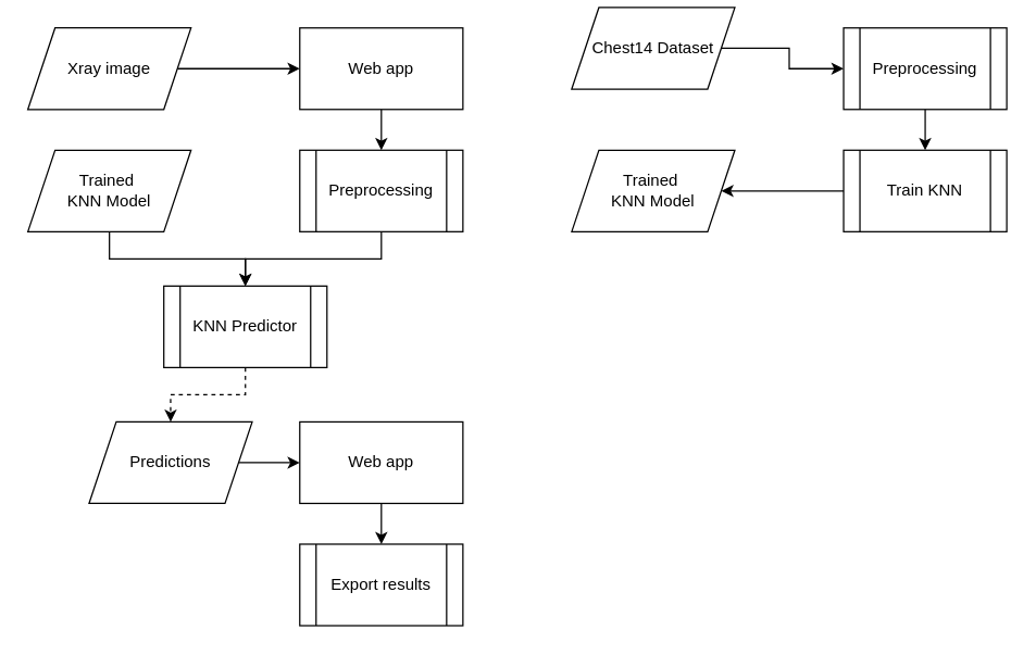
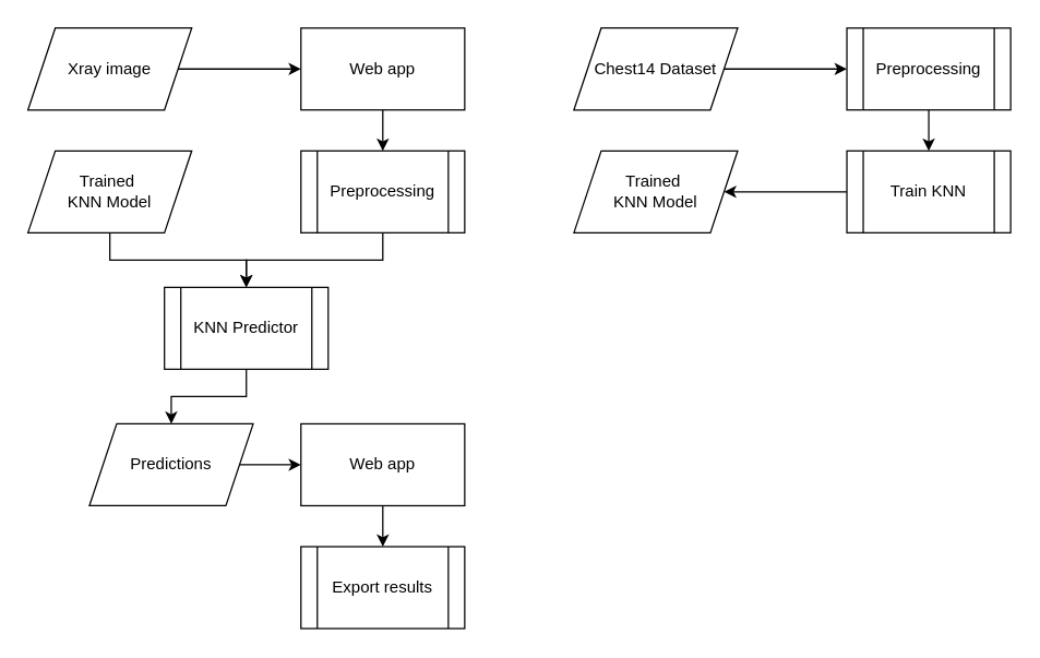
  <mxCell id="0" />
  <mxCell id="1" parent="0" />
  <mxCell id="2" style="edgeStyle=orthogonalEdgeStyle;rounded=0;orthogonalLoop=1;jettySize=auto;html=1;" edge="1" parent="1" source="3" target="9"><mxGeometry relative="1" as="geometry" /></mxCell>
  <mxCell id="3" value="Preprocessing" style="shape=process;whiteSpace=wrap;html=1;backgroundOutline=1;" vertex="1" parent="1"><mxGeometry x="220" y="110" width="120" height="60" as="geometry" /></mxCell>
  <mxCell id="4" value="" style="edgeStyle=orthogonalEdgeStyle;rounded=0;orthogonalLoop=1;jettySize=auto;html=1;" edge="1" parent="1" source="5" target="7"><mxGeometry relative="1" as="geometry" /></mxCell>
  <mxCell id="5" value="Xray image" style="shape=parallelogram;perimeter=parallelogramPerimeter;whiteSpace=wrap;html=1;fixedSize=1;" vertex="1" parent="1"><mxGeometry x="20" y="20" width="120" height="60" as="geometry" /></mxCell>
  <mxCell id="6" style="edgeStyle=orthogonalEdgeStyle;rounded=0;orthogonalLoop=1;jettySize=auto;html=1;exitX=0.5;exitY=1;exitDx=0;exitDy=0;entryX=0.5;entryY=0;entryDx=0;entryDy=0;" edge="1" parent="1" source="7" target="3"><mxGeometry relative="1" as="geometry" /></mxCell>
  <mxCell id="7" value="Web app" style="whiteSpace=wrap;html=1;" vertex="1" parent="1"><mxGeometry x="220" y="20" width="120" height="60" as="geometry" /></mxCell>
- <mxCell id="8" style="edgeStyle=orthogonalEdgeStyle;rounded=0;orthogonalLoop=1;jettySize=auto;html=1;exitX=0.5;exitY=1;exitDx=0;exitDy=0;entryX=0.5;entryY=0;entryDx=0;entryDy=0;dashed=1;" edge="1" parent="1" source="9" target="11"><mxGeometry relative="1" as="geometry" /></mxCell>
+ <mxCell id="8" style="edgeStyle=orthogonalEdgeStyle;rounded=0;orthogonalLoop=1;jettySize=auto;html=1;exitX=0.5;exitY=1;exitDx=0;exitDy=0;entryX=0.5;entryY=0;entryDx=0;entryDy=0;" edge="1" parent="1" source="9" target="11"><mxGeometry relative="1" as="geometry" /></mxCell>
  <mxCell id="9" value="KNN Predictor" style="shape=process;whiteSpace=wrap;html=1;backgroundOutline=1;" vertex="1" parent="1"><mxGeometry x="120" y="210" width="120" height="60" as="geometry" /></mxCell>
  <mxCell id="10" style="edgeStyle=orthogonalEdgeStyle;rounded=0;orthogonalLoop=1;jettySize=auto;html=1;exitX=1;exitY=0.5;exitDx=0;exitDy=0;" edge="1" parent="1" source="11" target="13"><mxGeometry relative="1" as="geometry" /></mxCell>
  <mxCell id="11" value="Predictions" style="shape=parallelogram;perimeter=parallelogramPerimeter;whiteSpace=wrap;html=1;fixedSize=1;" vertex="1" parent="1"><mxGeometry x="65" y="310" width="120" height="60" as="geometry" /></mxCell>
  <mxCell id="12" style="edgeStyle=orthogonalEdgeStyle;rounded=0;orthogonalLoop=1;jettySize=auto;html=1;exitX=0.5;exitY=1;exitDx=0;exitDy=0;entryX=0.5;entryY=0;entryDx=0;entryDy=0;" edge="1" parent="1" source="13" target="14"><mxGeometry relative="1" as="geometry" /></mxCell>
  <mxCell id="13" value="Web app" style="rounded=0;whiteSpace=wrap;html=1;" vertex="1" parent="1"><mxGeometry x="220" y="310" width="120" height="60" as="geometry" /></mxCell>
  <mxCell id="14" value="Export results" style="shape=process;whiteSpace=wrap;html=1;backgroundOutline=1;" vertex="1" parent="1"><mxGeometry x="220" y="400" width="120" height="60" as="geometry" /></mxCell>
  <mxCell id="15" style="edgeStyle=orthogonalEdgeStyle;rounded=0;orthogonalLoop=1;jettySize=auto;html=1;exitX=1;exitY=0.5;exitDx=0;exitDy=0;entryX=0;entryY=0.5;entryDx=0;entryDy=0;" edge="1" parent="1" source="16" target="18"><mxGeometry relative="1" as="geometry" /></mxCell>
- <mxCell id="16" value="Chest14 Dataset" style="shape=parallelogram;perimeter=parallelogramPerimeter;whiteSpace=wrap;html=1;fixedSize=1;" vertex="1" parent="1"><mxGeometry x="420" y="5" width="120" height="60" as="geometry" /></mxCell>
+ <mxCell id="16" value="Chest14 Dataset" style="shape=parallelogram;perimeter=parallelogramPerimeter;whiteSpace=wrap;html=1;fixedSize=1;" vertex="1" parent="1"><mxGeometry x="420" y="20" width="120" height="60" as="geometry" /></mxCell>
  <mxCell id="17" value="" style="edgeStyle=orthogonalEdgeStyle;rounded=0;orthogonalLoop=1;jettySize=auto;html=1;" edge="1" parent="1" source="18" target="20"><mxGeometry relative="1" as="geometry" /></mxCell>
  <mxCell id="18" value="Preprocessing" style="shape=process;whiteSpace=wrap;html=1;backgroundOutline=1;" vertex="1" parent="1"><mxGeometry x="620" y="20" width="120" height="60" as="geometry" /></mxCell>
  <mxCell id="19" value="" style="edgeStyle=orthogonalEdgeStyle;rounded=0;orthogonalLoop=1;jettySize=auto;html=1;entryX=1;entryY=0.5;entryDx=0;entryDy=0;" edge="1" parent="1" source="20" target="21"><mxGeometry relative="1" as="geometry"><mxPoint x="540" y="140" as="targetPoint" /></mxGeometry></mxCell>
  <mxCell id="20" value="Train KNN" style="shape=process;whiteSpace=wrap;html=1;backgroundOutline=1;" vertex="1" parent="1"><mxGeometry x="620" y="110" width="120" height="60" as="geometry" /></mxCell>
  <mxCell id="21" value="Trained&amp;nbsp;&lt;div&gt;KNN Model&lt;/div&gt;" style="shape=parallelogram;perimeter=parallelogramPerimeter;whiteSpace=wrap;html=1;fixedSize=1;" vertex="1" parent="1"><mxGeometry x="420" y="110" width="120" height="60" as="geometry" /></mxCell>
  <mxCell id="22" style="edgeStyle=orthogonalEdgeStyle;rounded=0;orthogonalLoop=1;jettySize=auto;html=1;exitX=0.5;exitY=1;exitDx=0;exitDy=0;entryX=0.5;entryY=0;entryDx=0;entryDy=0;" edge="1" parent="1" source="23" target="9"><mxGeometry relative="1" as="geometry" /></mxCell>
  <mxCell id="23" value="Trained&amp;nbsp;&lt;div&gt;KNN Model&lt;/div&gt;" style="shape=parallelogram;perimeter=parallelogramPerimeter;whiteSpace=wrap;html=1;fixedSize=1;" vertex="1" parent="1"><mxGeometry x="20" y="110" width="120" height="60" as="geometry" /></mxCell>
